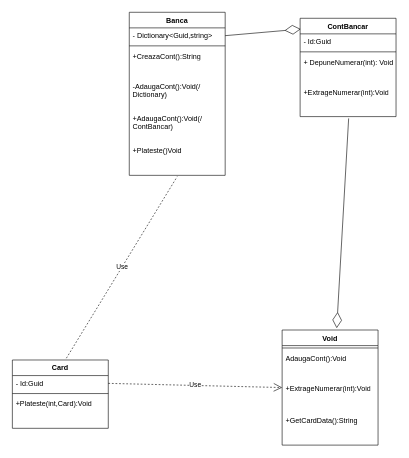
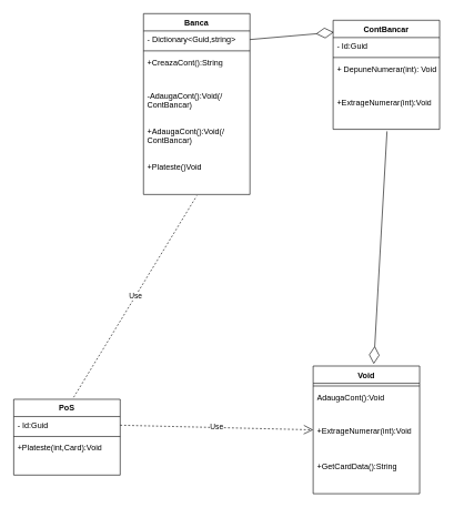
  <mxCell id="0" />
  <mxCell id="1" parent="0" />
  <mxCell id="2" value="ContBancar" style="swimlane;fontStyle=1;align=center;verticalAlign=top;childLayout=stackLayout;horizontal=1;startSize=26;horizontalStack=0;resizeParent=1;resizeParentMax=0;resizeLast=0;collapsible=1;marginBottom=0;whiteSpace=wrap;html=1;" parent="1" vertex="1"><mxGeometry x="500" y="30" width="160" height="164" as="geometry" /></mxCell>
  <mxCell id="3" value="- Id:Guid" style="text;strokeColor=none;fillColor=none;align=left;verticalAlign=top;spacingLeft=4;spacingRight=4;overflow=hidden;rotatable=0;points=[[0,0.5],[1,0.5]];portConstraint=eastwest;whiteSpace=wrap;html=1;" parent="2" vertex="1"><mxGeometry y="26" width="160" height="26" as="geometry" /></mxCell>
  <mxCell id="4" value="" style="line;strokeWidth=1;fillColor=none;align=left;verticalAlign=middle;spacingTop=-1;spacingLeft=3;spacingRight=3;rotatable=0;labelPosition=right;points=[];portConstraint=eastwest;strokeColor=inherit;" parent="2" vertex="1"><mxGeometry y="52" width="160" height="8" as="geometry" /></mxCell>
  <mxCell id="5" value="+ DepuneNumerar(int): Void" style="text;strokeColor=none;fillColor=none;align=left;verticalAlign=top;spacingLeft=4;spacingRight=4;overflow=hidden;rotatable=0;points=[[0,0.5],[1,0.5]];portConstraint=eastwest;whiteSpace=wrap;html=1;" parent="2" vertex="1"><mxGeometry y="60" width="160" height="50" as="geometry" /></mxCell>
  <mxCell id="6" value="+ExtrageNumerar(int):Void" style="text;strokeColor=none;fillColor=none;align=left;verticalAlign=top;spacingLeft=4;spacingRight=4;overflow=hidden;rotatable=0;points=[[0,0.5],[1,0.5]];portConstraint=eastwest;whiteSpace=wrap;html=1;" parent="2" vertex="1"><mxGeometry y="110" width="160" height="54" as="geometry" /></mxCell>
  <mxCell id="7" value="Banca" style="swimlane;fontStyle=1;align=center;verticalAlign=top;childLayout=stackLayout;horizontal=1;startSize=26;horizontalStack=0;resizeParent=1;resizeParentMax=0;resizeLast=0;collapsible=1;marginBottom=0;whiteSpace=wrap;html=1;" parent="1" vertex="1"><mxGeometry x="215" y="20" width="160" height="272" as="geometry" /></mxCell>
  <mxCell id="8" value="- Dictionary&amp;lt;Guid,string&amp;gt;" style="text;strokeColor=none;fillColor=none;align=left;verticalAlign=top;spacingLeft=4;spacingRight=4;overflow=hidden;rotatable=0;points=[[0,0.5],[1,0.5]];portConstraint=eastwest;whiteSpace=wrap;html=1;" parent="7" vertex="1"><mxGeometry y="26" width="160" height="26" as="geometry" /></mxCell>
  <mxCell id="9" value="" style="line;strokeWidth=1;fillColor=none;align=left;verticalAlign=middle;spacingTop=-1;spacingLeft=3;spacingRight=3;rotatable=0;labelPosition=right;points=[];portConstraint=eastwest;strokeColor=inherit;" parent="7" vertex="1"><mxGeometry y="52" width="160" height="8" as="geometry" /></mxCell>
  <mxCell id="10" value="+CreazaCont():String" style="text;strokeColor=none;fillColor=none;align=left;verticalAlign=top;spacingLeft=4;spacingRight=4;overflow=hidden;rotatable=0;points=[[0,0.5],[1,0.5]];portConstraint=eastwest;whiteSpace=wrap;html=1;" parent="7" vertex="1"><mxGeometry y="60" width="160" height="50" as="geometry" /></mxCell>
- <mxCell id="11" value="-AdaugaCont():Void(/ Dictionary)" style="text;strokeColor=none;fillColor=none;align=left;verticalAlign=top;spacingLeft=4;spacingRight=4;overflow=hidden;rotatable=0;points=[[0,0.5],[1,0.5]];portConstraint=eastwest;whiteSpace=wrap;html=1;" parent="7" vertex="1"><mxGeometry y="110" width="160" height="54" as="geometry" /></mxCell>
+ <mxCell id="11" value="-AdaugaCont():Void(/ ContBancar)" style="text;strokeColor=none;fillColor=none;align=left;verticalAlign=top;spacingLeft=4;spacingRight=4;overflow=hidden;rotatable=0;points=[[0,0.5],[1,0.5]];portConstraint=eastwest;whiteSpace=wrap;html=1;" parent="7" vertex="1"><mxGeometry y="110" width="160" height="54" as="geometry" /></mxCell>
  <mxCell id="12" value="+AdaugaCont():Void(/ ContBancar)" style="text;strokeColor=none;fillColor=none;align=left;verticalAlign=top;spacingLeft=4;spacingRight=4;overflow=hidden;rotatable=0;points=[[0,0.5],[1,0.5]];portConstraint=eastwest;whiteSpace=wrap;html=1;" parent="7" vertex="1"><mxGeometry y="164" width="160" height="54" as="geometry" /></mxCell>
  <mxCell id="13" value="+Plateste()Void" style="text;strokeColor=none;fillColor=none;align=left;verticalAlign=top;spacingLeft=4;spacingRight=4;overflow=hidden;rotatable=0;points=[[0,0.5],[1,0.5]];portConstraint=eastwest;whiteSpace=wrap;html=1;" parent="7" vertex="1"><mxGeometry y="218" width="160" height="54" as="geometry" /></mxCell>
  <mxCell id="14" value="Void" style="swimlane;fontStyle=1;align=center;verticalAlign=top;childLayout=stackLayout;horizontal=1;startSize=26;horizontalStack=0;resizeParent=1;resizeParentMax=0;resizeLast=0;collapsible=1;marginBottom=0;whiteSpace=wrap;html=1;" parent="1" vertex="1"><mxGeometry x="470" y="550" width="160" height="192" as="geometry" /></mxCell>
  <mxCell id="15" value="" style="line;strokeWidth=1;fillColor=none;align=left;verticalAlign=middle;spacingTop=-1;spacingLeft=3;spacingRight=3;rotatable=0;labelPosition=right;points=[];portConstraint=eastwest;strokeColor=inherit;" parent="14" vertex="1"><mxGeometry y="26" width="160" height="8" as="geometry" /></mxCell>
  <mxCell id="16" value="AdaugaCont():Void" style="text;strokeColor=none;fillColor=none;align=left;verticalAlign=top;spacingLeft=4;spacingRight=4;overflow=hidden;rotatable=0;points=[[0,0.5],[1,0.5]];portConstraint=eastwest;whiteSpace=wrap;html=1;" parent="14" vertex="1"><mxGeometry y="34" width="160" height="50" as="geometry" /></mxCell>
  <mxCell id="17" value="+ExtrageNumerar(int):Void" style="text;strokeColor=none;fillColor=none;align=left;verticalAlign=top;spacingLeft=4;spacingRight=4;overflow=hidden;rotatable=0;points=[[0,0.5],[1,0.5]];portConstraint=eastwest;whiteSpace=wrap;html=1;" parent="14" vertex="1"><mxGeometry y="84" width="160" height="54" as="geometry" /></mxCell>
  <mxCell id="18" value="+GetCardData():String" style="text;strokeColor=none;fillColor=none;align=left;verticalAlign=top;spacingLeft=4;spacingRight=4;overflow=hidden;rotatable=0;points=[[0,0.5],[1,0.5]];portConstraint=eastwest;whiteSpace=wrap;html=1;" parent="14" vertex="1"><mxGeometry y="138" width="160" height="54" as="geometry" /></mxCell>
- <mxCell id="19" value="Card" style="swimlane;fontStyle=1;align=center;verticalAlign=top;childLayout=stackLayout;horizontal=1;startSize=26;horizontalStack=0;resizeParent=1;resizeParentMax=0;resizeLast=0;collapsible=1;marginBottom=0;whiteSpace=wrap;html=1;" parent="1" vertex="1"><mxGeometry x="20" y="600" width="160" height="114" as="geometry" /></mxCell>
+ <mxCell id="19" value="PoS" style="swimlane;fontStyle=1;align=center;verticalAlign=top;childLayout=stackLayout;horizontal=1;startSize=26;horizontalStack=0;resizeParent=1;resizeParentMax=0;resizeLast=0;collapsible=1;marginBottom=0;whiteSpace=wrap;html=1;" parent="1" vertex="1"><mxGeometry x="20" y="600" width="160" height="114" as="geometry" /></mxCell>
  <mxCell id="20" value="- Id:Guid" style="text;strokeColor=none;fillColor=none;align=left;verticalAlign=top;spacingLeft=4;spacingRight=4;overflow=hidden;rotatable=0;points=[[0,0.5],[1,0.5]];portConstraint=eastwest;whiteSpace=wrap;html=1;" parent="19" vertex="1"><mxGeometry y="26" width="160" height="26" as="geometry" /></mxCell>
  <mxCell id="21" value="" style="line;strokeWidth=1;fillColor=none;align=left;verticalAlign=middle;spacingTop=-1;spacingLeft=3;spacingRight=3;rotatable=0;labelPosition=right;points=[];portConstraint=eastwest;strokeColor=inherit;" parent="19" vertex="1"><mxGeometry y="52" width="160" height="8" as="geometry" /></mxCell>
  <mxCell id="22" value="+Plateste(int,Card):Void" style="text;strokeColor=none;fillColor=none;align=left;verticalAlign=top;spacingLeft=4;spacingRight=4;overflow=hidden;rotatable=0;points=[[0,0.5],[1,0.5]];portConstraint=eastwest;whiteSpace=wrap;html=1;" parent="19" vertex="1"><mxGeometry y="60" width="160" height="54" as="geometry" /></mxCell>
  <mxCell id="23" value="" style="endArrow=diamondThin;endFill=0;endSize=24;html=1;rounded=0;exitX=1;exitY=0.5;exitDx=0;exitDy=0;entryX=0.006;entryY=0.11;entryDx=0;entryDy=0;entryPerimeter=0;" edge="1" parent="1" source="8" target="2"><mxGeometry width="160" relative="1" as="geometry"><mxPoint x="290" y="330" as="sourcePoint" /><mxPoint x="450" y="330" as="targetPoint" /></mxGeometry></mxCell>
  <mxCell id="24" value="" style="endArrow=diamondThin;endFill=0;endSize=24;html=1;rounded=0;exitX=0.506;exitY=1.056;exitDx=0;exitDy=0;exitPerimeter=0;entryX=0.569;entryY=-0.016;entryDx=0;entryDy=0;entryPerimeter=0;" edge="1" parent="1" source="6" target="14"><mxGeometry width="160" relative="1" as="geometry"><mxPoint x="290" y="330" as="sourcePoint" /><mxPoint x="450" y="330" as="targetPoint" /></mxGeometry></mxCell>
  <mxCell id="25" value="Use" style="endArrow=none;endSize=12;dashed=1;html=1;rounded=0;exitX=0.563;exitY=-0.026;exitDx=0;exitDy=0;exitPerimeter=0;entryX=0.5;entryY=1.037;entryDx=0;entryDy=0;entryPerimeter=0;" edge="1" parent="1" source="19" target="13"><mxGeometry width="160" relative="1" as="geometry"><mxPoint x="290" y="330" as="sourcePoint" /><mxPoint x="450" y="330" as="targetPoint" /></mxGeometry></mxCell>
  <mxCell id="26" value="Use" style="endArrow=open;endSize=12;dashed=1;html=1;rounded=0;exitX=1;exitY=0.5;exitDx=0;exitDy=0;entryX=0;entryY=0.222;entryDx=0;entryDy=0;entryPerimeter=0;" edge="1" parent="1" source="20" target="17"><mxGeometry width="160" relative="1" as="geometry"><mxPoint x="260" y="613" as="sourcePoint" /><mxPoint x="445" y="310" as="targetPoint" /></mxGeometry></mxCell>
